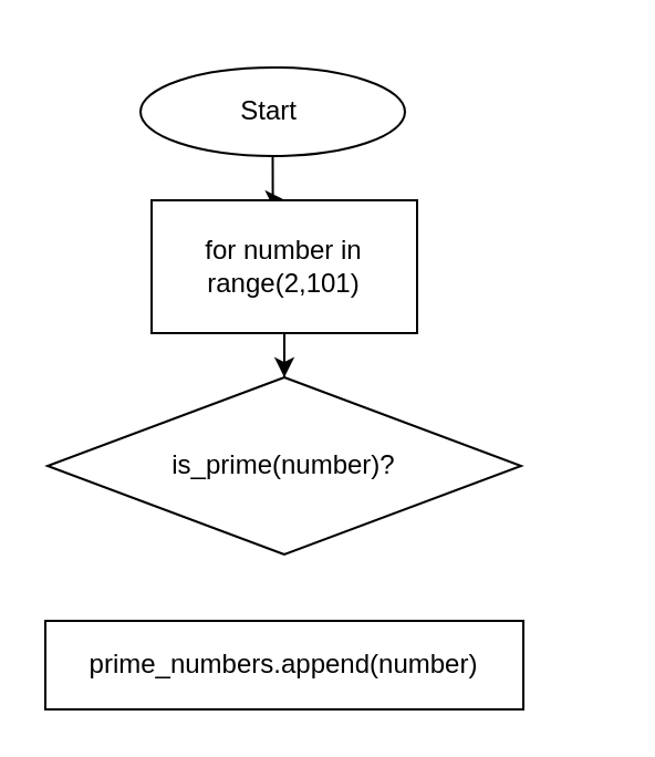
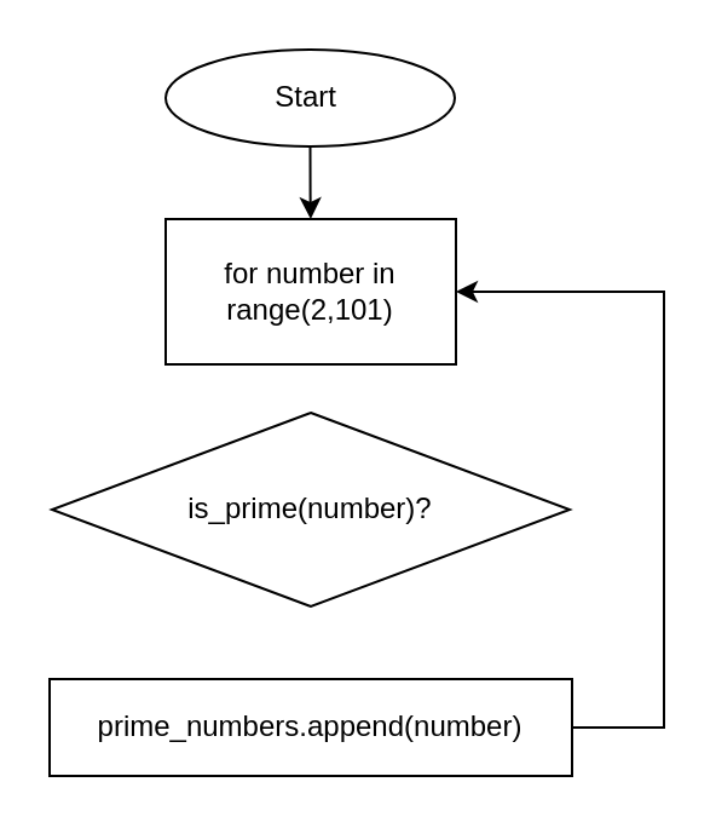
  <mxCell id="0" />
  <mxCell id="1" parent="0" />
  <mxCell id="2" value="" style="edgeStyle=orthogonalEdgeStyle;rounded=0;orthogonalLoop=1;jettySize=auto;html=1;" edge="1" parent="1" source="3"><mxGeometry relative="1" as="geometry"><mxPoint x="127.947" y="90" as="targetPoint" /></mxGeometry></mxCell>
- <mxCell id="3" value="Start&amp;nbsp;" style="ellipse;whiteSpace=wrap;html=1;" vertex="1" parent="1"><mxGeometry x="63" y="30" width="119.5" height="40" as="geometry" /></mxCell>
- <mxCell id="4" value="" style="edgeStyle=orthogonalEdgeStyle;rounded=0;orthogonalLoop=1;jettySize=auto;html=1;" edge="1" parent="1" source="5" target="6"><mxGeometry relative="1" as="geometry" /></mxCell>
+ <mxCell id="3" value="Start&amp;nbsp;" style="ellipse;whiteSpace=wrap;html=1;" vertex="1" parent="1"><mxGeometry x="68" y="20" width="119.5" height="40" as="geometry" /></mxCell>
  <mxCell id="5" value="for number in range(2,101)" style="rounded=0;whiteSpace=wrap;html=1;" vertex="1" parent="1"><mxGeometry x="68" y="90" width="120" height="60" as="geometry" /></mxCell>
  <mxCell id="6" value="is_prime(number)?" style="rhombus;whiteSpace=wrap;html=1;" vertex="1" parent="1"><mxGeometry x="21" y="170" width="214" height="80" as="geometry" /></mxCell>
  <mxCell id="7" value="prime_numbers.append(number)" style="rounded=0;whiteSpace=wrap;html=1;" vertex="1" parent="1"><mxGeometry x="20" y="280" width="216" height="40" as="geometry" /></mxCell>
+ <mxCell id="8" value="" style="endArrow=classic;html=1;rounded=0;exitX=1;exitY=0.5;exitDx=0;exitDy=0;entryX=1;entryY=0.5;entryDx=0;entryDy=0;" edge="1" parent="1" source="7" target="5"><mxGeometry width="50" height="50" relative="1" as="geometry"><mxPoint x="84" y="220" as="sourcePoint" /><mxPoint x="134" y="170" as="targetPoint" /><Array as="points"><mxPoint x="274" y="300" /><mxPoint x="274" y="120" /></Array></mxGeometry></mxCell>
